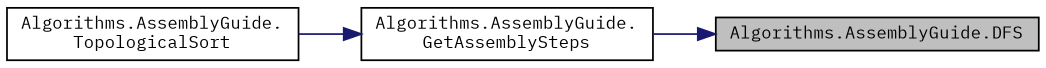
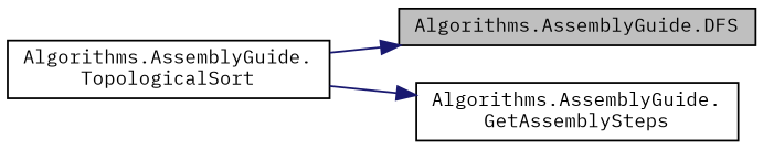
  digraph {
    fontname="IBM Plex Mono"
    rankdir=RL
    node [color=black fillcolor=white fontname="IBM Plex Mono" fontsize=10 shape=record style=filled]
    edge [color=midnightblue dir=back fontname="IBM Plex Mono" fontsize=10 labelfontname=Helvetica labelfontsize=10 style=solid]
    n1 [fillcolor=grey75 fontcolor=black height=0.2 label="Algorithms.AssemblyGuide.DFS" width=0.4]
    n2 [height=0.2 label="Algorithms.AssemblyGuide.\lTopologicalSort" width=0.4]
    n3 [height=0.2 label="Algorithms.AssemblyGuide.\lGetAssemblySteps" width=0.4]
-   n1 -> n3
+   n1 -> n2
    n3 -> n2
  }
